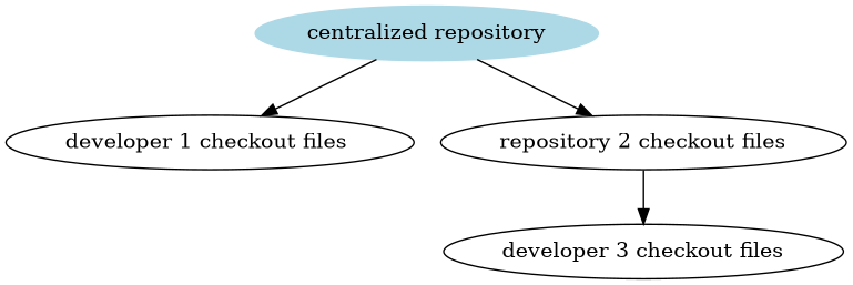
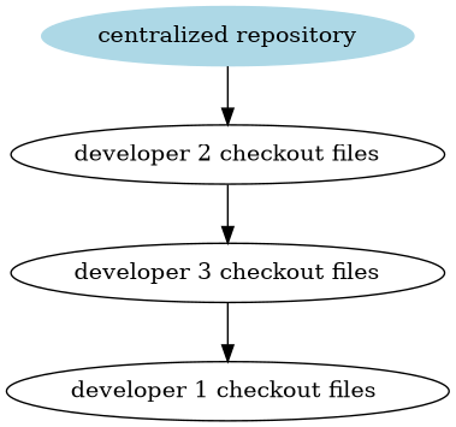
  digraph {
    "centralized repository" [color=lightblue style=filled]
    "developer 1 checkout files "
-   "developer 2 checkout files" [label="repository 2 checkout files"]
+   "developer 2 checkout files"
    "developer 3 checkout files"
-   "centralized repository" -> "developer 1 checkout files "
+   "developer 3 checkout files" -> "developer 1 checkout files "
    "centralized repository" -> "developer 2 checkout files"
    "developer 2 checkout files" -> "developer 3 checkout files"
  }
